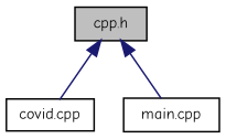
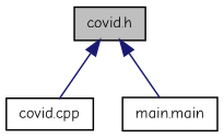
  digraph {
    fontname="Comic Neue"
    node [color=black fillcolor=white fontname="Comic Neue" fontsize=10 shape=record style=filled]
    edge [color=midnightblue dir=back fontname="Comic Neue" fontsize=10 labelfontname=Helvetica labelfontsize=10 style=solid]
-   n1 [fillcolor=grey75 fontcolor=black height=0.2 label="cpp.h" width=0.4]
+   n1 [fillcolor=grey75 fontcolor=black height=0.2 label="covid.h" width=0.4]
    n2 [height=0.2 label="covid.cpp" width=0.4]
-   n3 [height=0.2 label="main.cpp" width=0.4]
+   n3 [height=0.2 label="main.main" width=0.4]
    n1 -> n2
    n1 -> n3
  }
